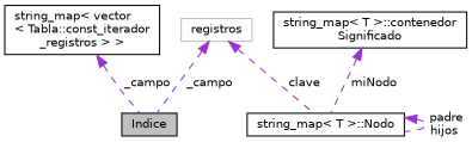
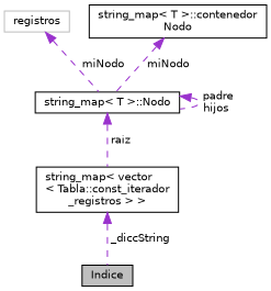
  digraph {
    node [color=black fillcolor=white fontname=Helvetica fontsize=10 shape=record style=filled]
    edge [color=darkorchid3 dir=back fontname=Helvetica fontsize=10 labelfontname=Helvetica labelfontsize=10 style=dashed]
    n1 [fillcolor=grey75 fontcolor=black height=0.2 label=Indice width=0.4]
    n2 [color=grey75 height=0.2 label=registros width=0.4]
    n3 [height=0.2 label="string_map\< T \>::Nodo" width=0.4]
    n4 [height=0.2 label="string_map\< vector\l\< Tabla::const_iterador\l_registros \> \>" width=0.4]
-   n5 [height=0.2 label="string_map\< T \>::contenedor\lSignificado" width=0.4]
-   n2 -> n1 [label=" _campo"]
-   n2 -> n3 [label=" clave"]
+   n5 [height=0.2 label="string_map\< T \>::contenedor\lNodo" width=0.4]
+   n2 -> n3 [label=" miNodo"]
    n3 -> n3 [label=" padre\nhijos"]
-   n4 -> n1 [label=" _campo"]
+   n3 -> n4 [label=" raiz"]
+   n4 -> n1 [label=" _diccString"]
    n5 -> n3 [label=" miNodo"]
  }
